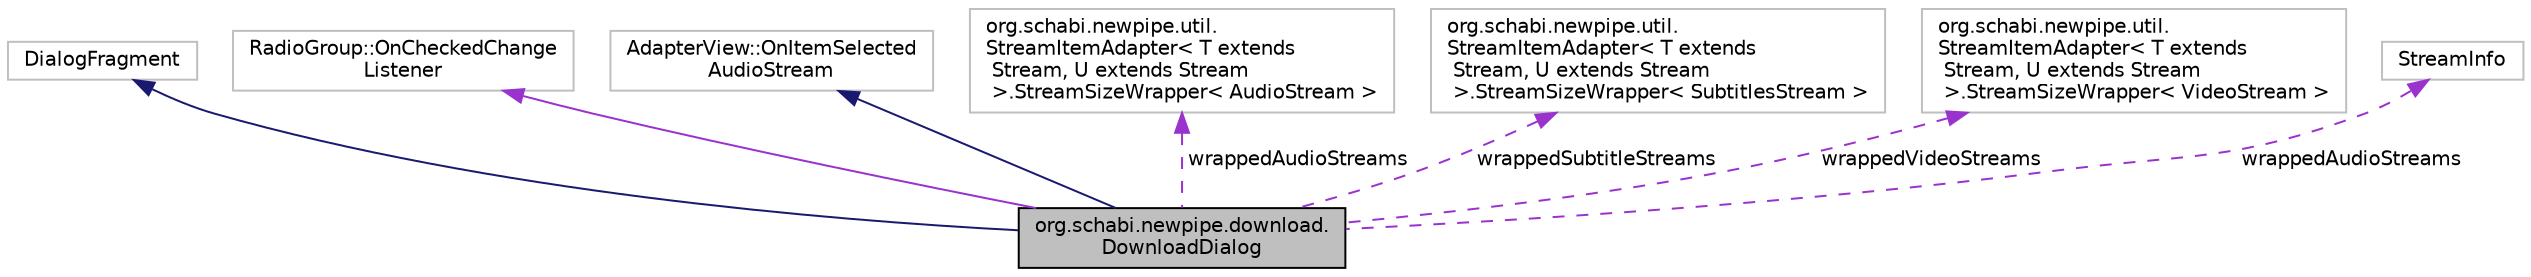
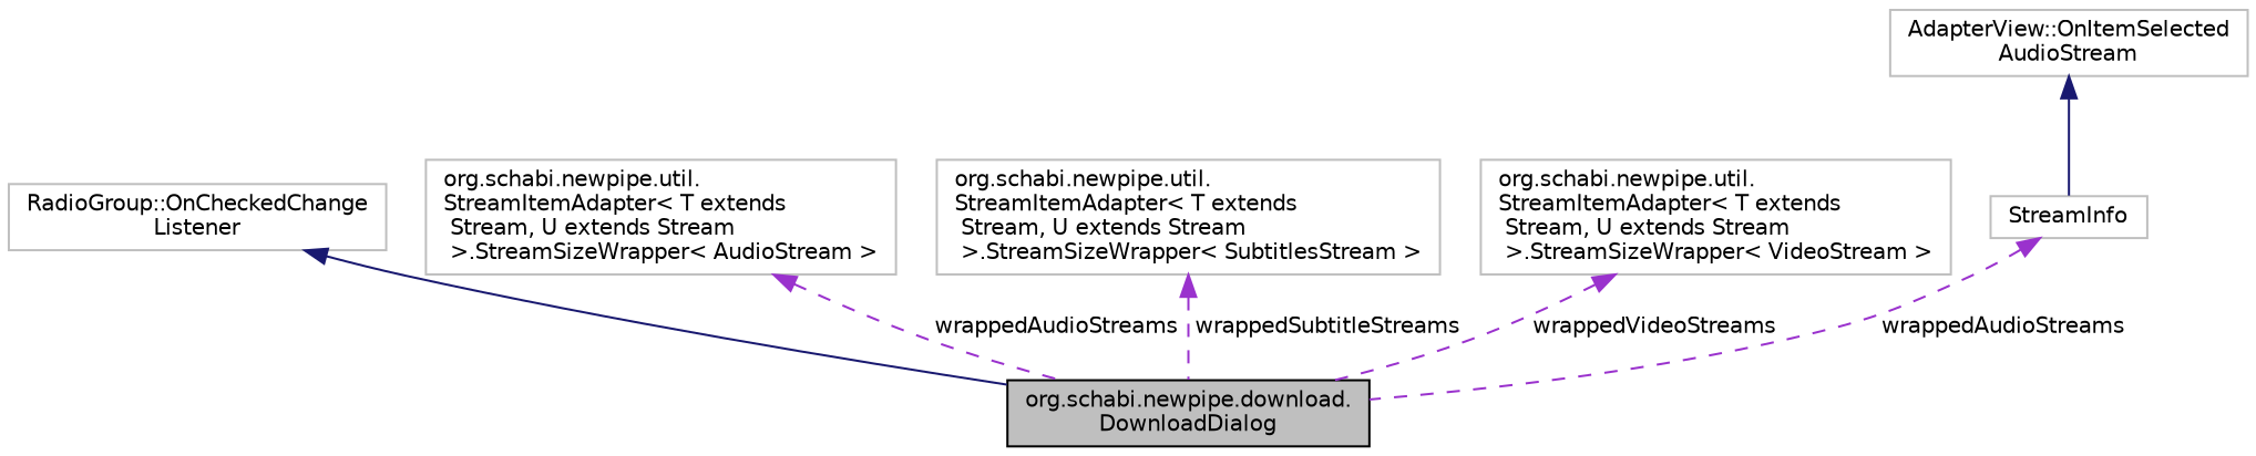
  digraph {
    rankdir=TB
    node [color=grey75 fillcolor=white fontname=Helvetica fontsize=10 shape=record style=filled]
    edge [color=darkorchid3 dir=back fontname=Helvetica fontsize=10 labelfontname=Helvetica labelfontsize=10 style=dashed]
    n1 [color=black fillcolor=grey75 fontcolor=black height=0.2 label="org.schabi.newpipe.download.\lDownloadDialog" width=0.4]
-   n2 [height=0.2 label=DialogFragment width=0.4]
    n3 [height=0.2 label="RadioGroup::OnCheckedChange\lListener" width=0.4]
    n4 [height=0.2 label="AdapterView::OnItemSelected\lAudioStream" width=0.4]
    n5 [height=0.2 label="org.schabi.newpipe.util.\lStreamItemAdapter\< T extends\l Stream, U extends Stream\l \>.StreamSizeWrapper\< AudioStream \>" width=0.4]
    n6 [height=0.2 label="org.schabi.newpipe.util.\lStreamItemAdapter\< T extends\l Stream, U extends Stream\l \>.StreamSizeWrapper\< SubtitlesStream \>" width=0.4]
    n7 [height=0.2 label="org.schabi.newpipe.util.\lStreamItemAdapter\< T extends\l Stream, U extends Stream\l \>.StreamSizeWrapper\< VideoStream \>" width=0.4]
    n8 [height=0.2 label=StreamInfo width=0.4]
-   n2 -> n1 [color=midnightblue style=solid]
-   n3 -> n1 [style=solid]
-   n4 -> n1 [color=midnightblue style=solid]
+   n3 -> n1 [color=midnightblue style=solid]
+   n4 -> n8 [color=midnightblue style=solid]
    n5 -> n1 [label=" wrappedAudioStreams"]
    n6 -> n1 [label=" wrappedSubtitleStreams"]
    n7 -> n1 [label=" wrappedVideoStreams"]
    n8 -> n1 [label=" wrappedAudioStreams"]
  }
